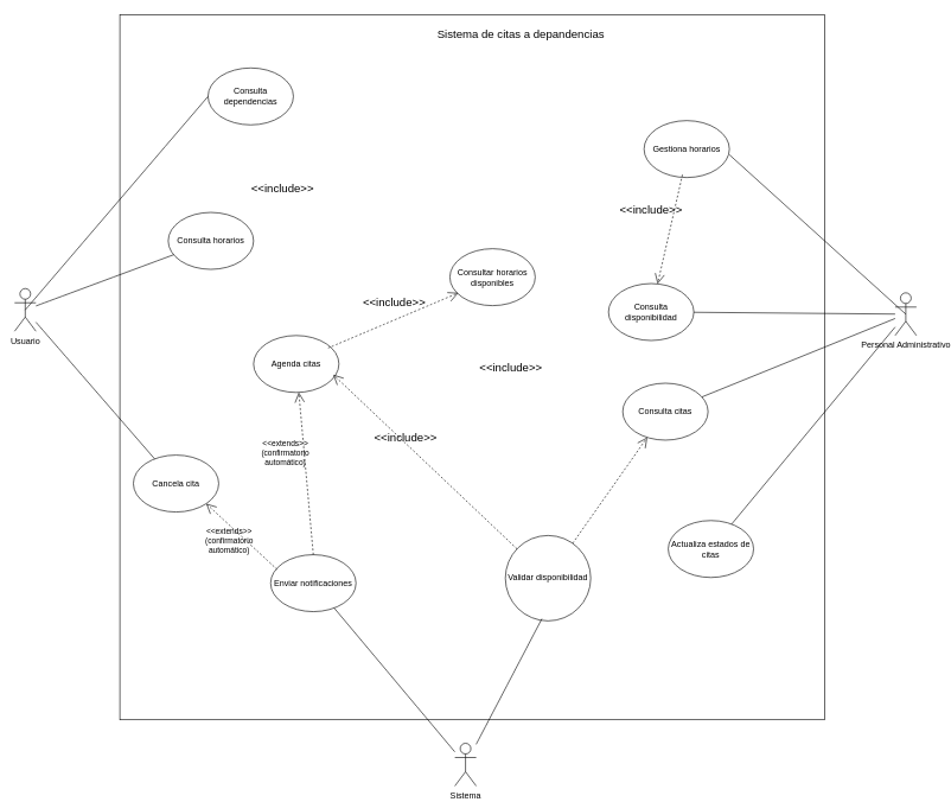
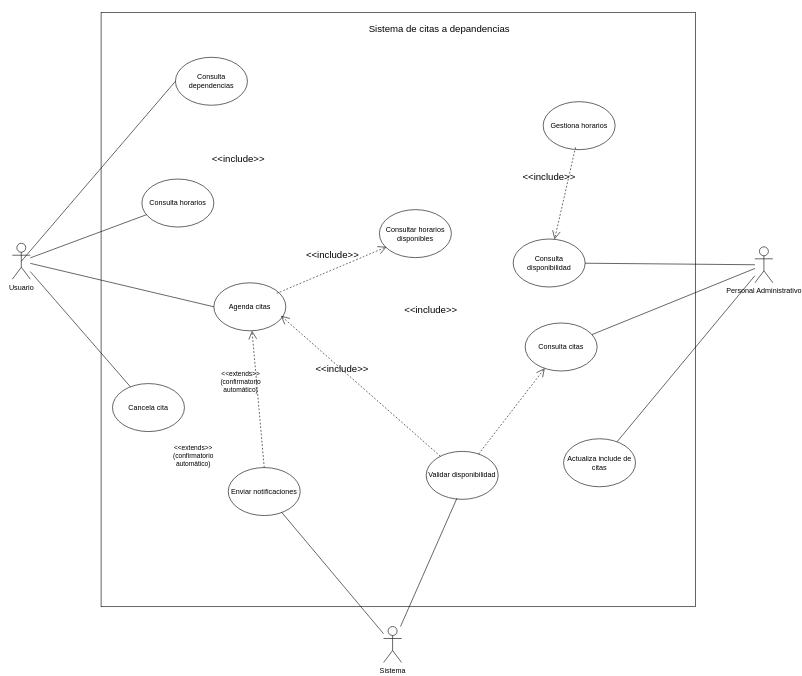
  <mxCell id="0" />
  <mxCell id="1" parent="0" />
  <mxCell id="2" value="Usuario" style="shape=umlActor;verticalLabelPosition=bottom;verticalAlign=top;html=1;outlineConnect=0;" parent="1" vertex="1"><mxGeometry x="20" y="405" width="30" height="60" as="geometry" /></mxCell>
  <mxCell id="3" value="Personal Administrativo" style="shape=umlActor;verticalLabelPosition=bottom;verticalAlign=top;html=1;outlineConnect=0;" parent="1" vertex="1"><mxGeometry x="1258" y="411" width="30" height="60" as="geometry" /></mxCell>
  <mxCell id="4" value="Sistema" style="shape=umlActor;verticalLabelPosition=bottom;verticalAlign=top;html=1;outlineConnect=0;" parent="1" vertex="1"><mxGeometry x="639" y="1044" width="30" height="60" as="geometry" /></mxCell>
  <mxCell id="5" value="" style="whiteSpace=wrap;html=1;aspect=fixed;" parent="1" vertex="1"><mxGeometry x="168" y="20" width="991" height="991" as="geometry" /></mxCell>
- <mxCell id="6" value="Actualiza estados de citas" style="ellipse;whiteSpace=wrap;html=1;" parent="1" vertex="1"><mxGeometry x="939" y="731" width="120" height="80" as="geometry" /></mxCell>
+ <mxCell id="6" value="Actualiza include de citas" style="ellipse;whiteSpace=wrap;html=1;" parent="1" vertex="1"><mxGeometry x="939" y="731" width="120" height="80" as="geometry" /></mxCell>
  <mxCell id="7" value="Cancela cita" style="ellipse;whiteSpace=wrap;html=1;" parent="1" vertex="1"><mxGeometry x="187" y="639" width="120" height="80" as="geometry" /></mxCell>
  <mxCell id="8" value="Agenda citas" style="ellipse;whiteSpace=wrap;html=1;" parent="1" vertex="1"><mxGeometry x="356" y="471" width="120" height="80" as="geometry" /></mxCell>
  <mxCell id="9" value="Consulta horarios" style="ellipse;whiteSpace=wrap;html=1;" parent="1" vertex="1"><mxGeometry x="236" y="298" width="120" height="80" as="geometry" /></mxCell>
  <mxCell id="10" value="Consulta dependencias" style="ellipse;whiteSpace=wrap;html=1;" parent="1" vertex="1"><mxGeometry x="292" y="95" width="120" height="80" as="geometry" /></mxCell>
  <mxCell id="11" value="Consulta citas" style="ellipse;whiteSpace=wrap;html=1;" parent="1" vertex="1"><mxGeometry x="875" y="538" width="120" height="80" as="geometry" /></mxCell>
  <mxCell id="12" value="Gestiona horarios" style="ellipse;whiteSpace=wrap;html=1;" parent="1" vertex="1"><mxGeometry x="905" y="169" width="120" height="80" as="geometry" /></mxCell>
  <mxCell id="13" value="Consulta disponibilidad" style="ellipse;whiteSpace=wrap;html=1;" parent="1" vertex="1"><mxGeometry x="855" y="398" width="120" height="80" as="geometry" /></mxCell>
  <mxCell id="14" value="Enviar notificaciones" style="ellipse;whiteSpace=wrap;html=1;" parent="1" vertex="1"><mxGeometry x="380" y="779" width="120" height="80" as="geometry" /></mxCell>
- <mxCell id="15" value="Validar disponibilidad" style="ellipse;whiteSpace=wrap;html=1;" parent="1" vertex="1"><mxGeometry x="710" y="752" width="120" height="120" as="geometry" /></mxCell>
+ <mxCell id="15" value="Validar disponibilidad" style="ellipse;whiteSpace=wrap;html=1;" parent="1" vertex="1"><mxGeometry x="710" y="752" width="120" height="80" as="geometry" /></mxCell>
  <mxCell id="16" value="Sistema de citas a depandencias" style="text;html=1;align=center;verticalAlign=middle;whiteSpace=wrap;rounded=0;fontSize=16;" parent="1" vertex="1"><mxGeometry x="570" y="32" width="324" height="30" as="geometry" /></mxCell>
  <mxCell id="17" value="" style="endArrow=none;html=1;rounded=0;fontSize=12;startSize=8;endSize=8;curved=1;exitX=0.5;exitY=0.5;exitDx=0;exitDy=0;exitPerimeter=0;entryX=0;entryY=0.5;entryDx=0;entryDy=0;" parent="1" source="2" target="10" edge="1"><mxGeometry width="50" height="50" relative="1" as="geometry"><mxPoint x="395" y="471" as="sourcePoint" /><mxPoint x="291" y="153" as="targetPoint" /></mxGeometry></mxCell>
  <mxCell id="18" value="" style="endArrow=none;html=1;rounded=0;fontSize=12;startSize=8;endSize=8;curved=1;" parent="1" target="9" edge="1" source="2"><mxGeometry width="50" height="50" relative="1" as="geometry"><mxPoint x="80" y="363" as="sourcePoint" /><mxPoint x="445" y="421" as="targetPoint" /></mxGeometry></mxCell>
  <mxCell id="19" value="&amp;lt;&amp;lt;include&amp;gt;&amp;gt;" style="text;html=1;align=center;verticalAlign=middle;whiteSpace=wrap;rounded=0;fontSize=16;" parent="1" vertex="1"><mxGeometry x="367" y="249" width="60" height="30" as="geometry" /></mxCell>
+ <mxCell id="20" value="" style="endArrow=none;html=1;rounded=0;fontSize=12;startSize=8;endSize=8;curved=1;entryX=0;entryY=0.5;entryDx=0;entryDy=0;" parent="1" source="2" target="8" edge="1"><mxGeometry width="50" height="50" relative="1" as="geometry"><mxPoint x="341" y="484" as="sourcePoint" /><mxPoint x="391" y="434" as="targetPoint" /></mxGeometry></mxCell>
  <mxCell id="21" value="Consultar horarios disponibles" style="ellipse;whiteSpace=wrap;html=1;" parent="1" vertex="1"><mxGeometry x="632" y="349" width="120" height="80" as="geometry" /></mxCell>
  <mxCell id="22" value="" style="endArrow=open;endSize=12;dashed=1;html=1;rounded=0;fontSize=12;curved=1;exitX=0.874;exitY=0.219;exitDx=0;exitDy=0;exitPerimeter=0;entryX=0.099;entryY=0.777;entryDx=0;entryDy=0;entryPerimeter=0;" parent="1" source="8" target="21" edge="1"><mxGeometry width="160" relative="1" as="geometry"><mxPoint x="291" y="459" as="sourcePoint" /><mxPoint x="451" y="459" as="targetPoint" /></mxGeometry></mxCell>
  <mxCell id="23" value="&amp;lt;&amp;lt;include&amp;gt;&amp;gt;" style="text;html=1;align=center;verticalAlign=middle;whiteSpace=wrap;rounded=0;fontSize=16;" parent="1" vertex="1"><mxGeometry x="524" y="409" width="60" height="30" as="geometry" /></mxCell>
  <mxCell id="24" value="" style="endArrow=none;html=1;rounded=0;fontSize=12;startSize=8;endSize=8;curved=1;" parent="1" source="2" target="7" edge="1"><mxGeometry width="50" height="50" relative="1" as="geometry"><mxPoint x="244" y="563" as="sourcePoint" /><mxPoint x="294" y="513" as="targetPoint" /></mxGeometry></mxCell>
- <mxCell id="25" value="" style="endArrow=open;endSize=12;dashed=1;html=1;rounded=0;fontSize=12;curved=1;exitX=0.075;exitY=0.258;exitDx=0;exitDy=0;exitPerimeter=0;entryX=1;entryY=1;entryDx=0;entryDy=0;" parent="1" source="14" target="7" edge="1"><mxGeometry width="160" relative="1" as="geometry"><mxPoint x="377" y="661" as="sourcePoint" /><mxPoint x="537" y="661" as="targetPoint" /></mxGeometry></mxCell>
  <mxCell id="26" value="&lt;div&gt;&amp;lt;&amp;lt;extends&amp;gt;&amp;gt;&lt;/div&gt;&lt;div&gt;(confirmatorio automático)&lt;br&gt;&lt;/div&gt;" style="text;html=1;align=center;verticalAlign=middle;whiteSpace=wrap;rounded=0;fontSize=11;" parent="1" vertex="1"><mxGeometry x="292" y="745" width="60" height="30" as="geometry" /></mxCell>
  <mxCell id="27" value="" style="endArrow=none;html=1;rounded=0;fontSize=12;startSize=8;endSize=8;curved=1;" parent="1" source="4" target="14" edge="1"><mxGeometry width="50" height="50" relative="1" as="geometry"><mxPoint x="594" y="724" as="sourcePoint" /><mxPoint x="644" y="674" as="targetPoint" /></mxGeometry></mxCell>
  <mxCell id="28" value="" style="endArrow=none;html=1;rounded=0;fontSize=12;startSize=8;endSize=8;curved=1;entryX=0.428;entryY=0.975;entryDx=0;entryDy=0;entryPerimeter=0;" parent="1" source="4" target="15" edge="1"><mxGeometry width="50" height="50" relative="1" as="geometry"><mxPoint x="594" y="724" as="sourcePoint" /><mxPoint x="644" y="674" as="targetPoint" /></mxGeometry></mxCell>
- <mxCell id="29" value="" style="endArrow=none;html=1;rounded=0;entryX=0.5;entryY=0.5;entryDx=0;entryDy=0;entryPerimeter=0;exitX=1;exitY=0.6;exitDx=0;exitDy=0;exitPerimeter=0;" edge="1" parent="1" source="12" target="3"><mxGeometry width="50" height="50" relative="1" as="geometry"><mxPoint x="602" y="304" as="sourcePoint" /><mxPoint x="652" y="254" as="targetPoint" /></mxGeometry></mxCell>
  <mxCell id="30" value="" style="endArrow=none;html=1;rounded=0;" edge="1" parent="1" source="6" target="3"><mxGeometry width="50" height="50" relative="1" as="geometry"><mxPoint x="1158" y="548" as="sourcePoint" /><mxPoint x="1208" y="498" as="targetPoint" /></mxGeometry></mxCell>
  <mxCell id="31" value="" style="endArrow=open;endSize=12;dashed=1;html=1;rounded=0;exitX=0.45;exitY=0.95;exitDx=0;exitDy=0;exitPerimeter=0;" edge="1" parent="1" source="12" target="13"><mxGeometry width="160" relative="1" as="geometry"><mxPoint x="689.996" y="218.424" as="sourcePoint" /><mxPoint x="761.241" y="245.57" as="targetPoint" /></mxGeometry></mxCell>
  <mxCell id="32" value="&amp;lt;&amp;lt;include&amp;gt;&amp;gt;" style="text;html=1;align=center;verticalAlign=middle;whiteSpace=wrap;rounded=0;fontSize=16;" vertex="1" parent="1"><mxGeometry x="885" y="279" width="60" height="30" as="geometry" /></mxCell>
  <mxCell id="33" value="" style="endArrow=none;html=1;rounded=0;" edge="1" parent="1" source="11" target="3"><mxGeometry width="50" height="50" relative="1" as="geometry"><mxPoint x="602" y="340" as="sourcePoint" /><mxPoint x="652" y="290" as="targetPoint" /></mxGeometry></mxCell>
  <mxCell id="34" value="" style="endArrow=open;endSize=12;dashed=1;html=1;rounded=0;exitX=0.5;exitY=0;exitDx=0;exitDy=0;" edge="1" parent="1" source="14" target="8"><mxGeometry width="160" relative="1" as="geometry"><mxPoint x="547" y="555" as="sourcePoint" /><mxPoint x="707" y="555" as="targetPoint" /></mxGeometry></mxCell>
  <mxCell id="35" value="&lt;div&gt;&amp;lt;&amp;lt;extends&amp;gt;&amp;gt;&lt;/div&gt;&lt;div&gt;(confirmatorio automático)&lt;br&gt;&lt;/div&gt;" style="text;html=1;align=center;verticalAlign=middle;whiteSpace=wrap;rounded=0;fontSize=11;" vertex="1" parent="1"><mxGeometry x="371" y="621" width="60" height="30" as="geometry" /></mxCell>
  <mxCell id="36" value="" style="endArrow=open;endSize=12;dashed=1;html=1;rounded=0;" edge="1" parent="1" source="15" target="11"><mxGeometry width="160" relative="1" as="geometry"><mxPoint x="547" y="435" as="sourcePoint" /><mxPoint x="707" y="435" as="targetPoint" /></mxGeometry></mxCell>
  <mxCell id="37" value="" style="endArrow=open;endSize=12;dashed=1;html=1;rounded=0;entryX=0.933;entryY=0.688;entryDx=0;entryDy=0;entryPerimeter=0;" edge="1" parent="1" source="15" target="8"><mxGeometry width="160" relative="1" as="geometry"><mxPoint x="547" y="435" as="sourcePoint" /><mxPoint x="707" y="435" as="targetPoint" /></mxGeometry></mxCell>
  <mxCell id="38" value="&amp;lt;&amp;lt;include&amp;gt;&amp;gt;" style="text;html=1;align=center;verticalAlign=middle;whiteSpace=wrap;rounded=0;fontSize=16;" vertex="1" parent="1"><mxGeometry x="540" y="600" width="60" height="30" as="geometry" /></mxCell>
  <mxCell id="39" value="&amp;lt;&amp;lt;include&amp;gt;&amp;gt;" style="text;html=1;align=center;verticalAlign=middle;whiteSpace=wrap;rounded=0;fontSize=16;" vertex="1" parent="1"><mxGeometry x="688" y="501" width="60" height="30" as="geometry" /></mxCell>
  <mxCell id="40" value="" style="endArrow=none;html=1;rounded=0;" edge="1" parent="1" source="13" target="3"><mxGeometry width="50" height="50" relative="1" as="geometry"><mxPoint x="602" y="520" as="sourcePoint" /><mxPoint x="652" y="470" as="targetPoint" /></mxGeometry></mxCell>
  <mxCell id="41" style="edgeStyle=orthogonalEdgeStyle;rounded=0;orthogonalLoop=1;jettySize=auto;html=1;exitX=0.5;exitY=1;exitDx=0;exitDy=0;" edge="1" parent="1" source="32" target="32"><mxGeometry relative="1" as="geometry" /></mxCell>
